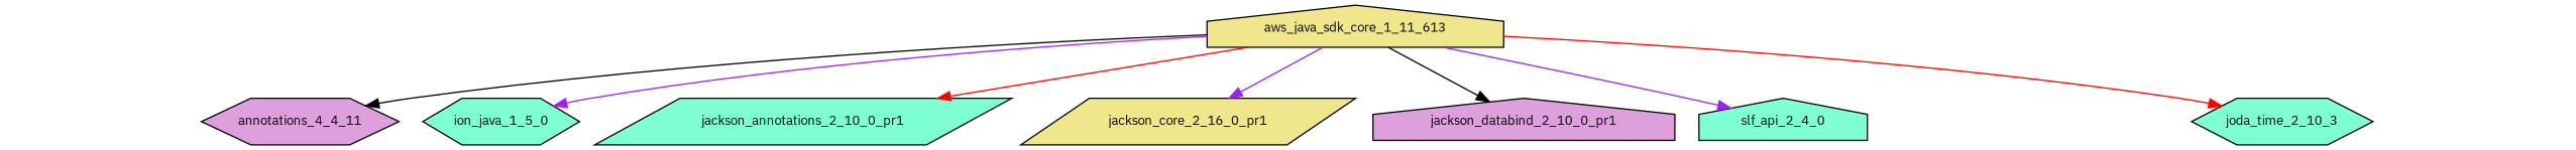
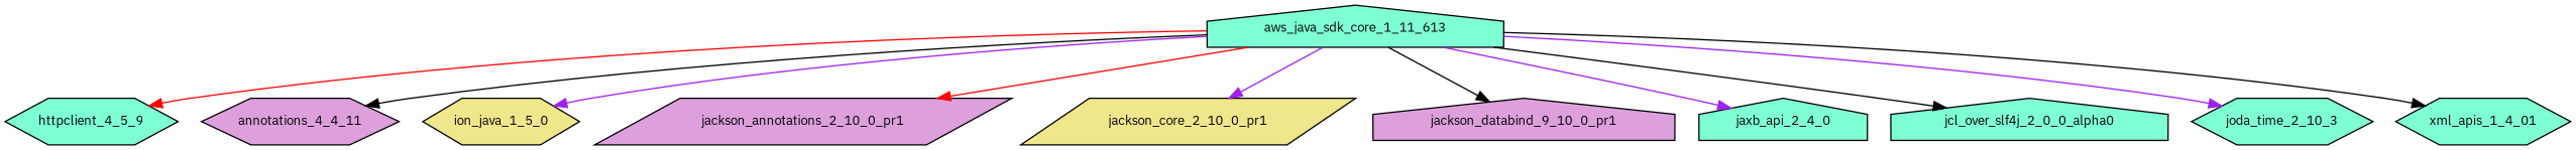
  digraph {
    fontname="IBM Plex Sans"
    node [fillcolor=aquamarine fontname="IBM Plex Sans" fontsize=10.0 shape=hexagon style=filled]
    edge [color=black fontname="IBM Plex Sans"]
-   aws_java_sdk_core_1_11_613 [fillcolor=khaki shape=house]
+   aws_java_sdk_core_1_11_613 [shape=house]
+   httpclient_4_5_9
    n3 [fillcolor=plum label=annotations_4_4_11]
-   ion_java_1_5_0
-   jackson_annotations_2_10_0_pr1 [shape=parallelogram]
-   jackson_core_2_10_0_pr1 [fillcolor=khaki shape=parallelogram label=jackson_core_2_16_0_pr1]
-   jackson_databind_2_10_0_pr1 [fillcolor=plum shape=house]
-   jaxb_api_2_4_0 [shape=house label=slf_api_2_4_0]
+   ion_java_1_5_0 [fillcolor=khaki]
+   jackson_annotations_2_10_0_pr1 [fillcolor=plum shape=parallelogram]
+   jackson_core_2_10_0_pr1 [fillcolor=khaki shape=parallelogram]
+   jackson_databind_2_10_0_pr1 [fillcolor=plum shape=house label=jackson_databind_9_10_0_pr1]
+   jaxb_api_2_4_0 [shape=house]
+   jcl_over_slf4j_2_0_0_alpha0 [shape=house]
    joda_time_2_10_3
+   xml_apis_1_4_01
+   aws_java_sdk_core_1_11_613 -> httpclient_4_5_9 [color=red]
    aws_java_sdk_core_1_11_613 -> n3
    aws_java_sdk_core_1_11_613 -> ion_java_1_5_0 [color=purple]
    aws_java_sdk_core_1_11_613 -> jackson_annotations_2_10_0_pr1 [color=red]
    aws_java_sdk_core_1_11_613 -> jackson_core_2_10_0_pr1 [color=purple]
    aws_java_sdk_core_1_11_613 -> jackson_databind_2_10_0_pr1
    aws_java_sdk_core_1_11_613 -> jaxb_api_2_4_0 [color=purple]
-   aws_java_sdk_core_1_11_613 -> joda_time_2_10_3 [color=red]
+   aws_java_sdk_core_1_11_613 -> jcl_over_slf4j_2_0_0_alpha0
+   aws_java_sdk_core_1_11_613 -> joda_time_2_10_3 [color=purple]
+   aws_java_sdk_core_1_11_613 -> xml_apis_1_4_01
  }
